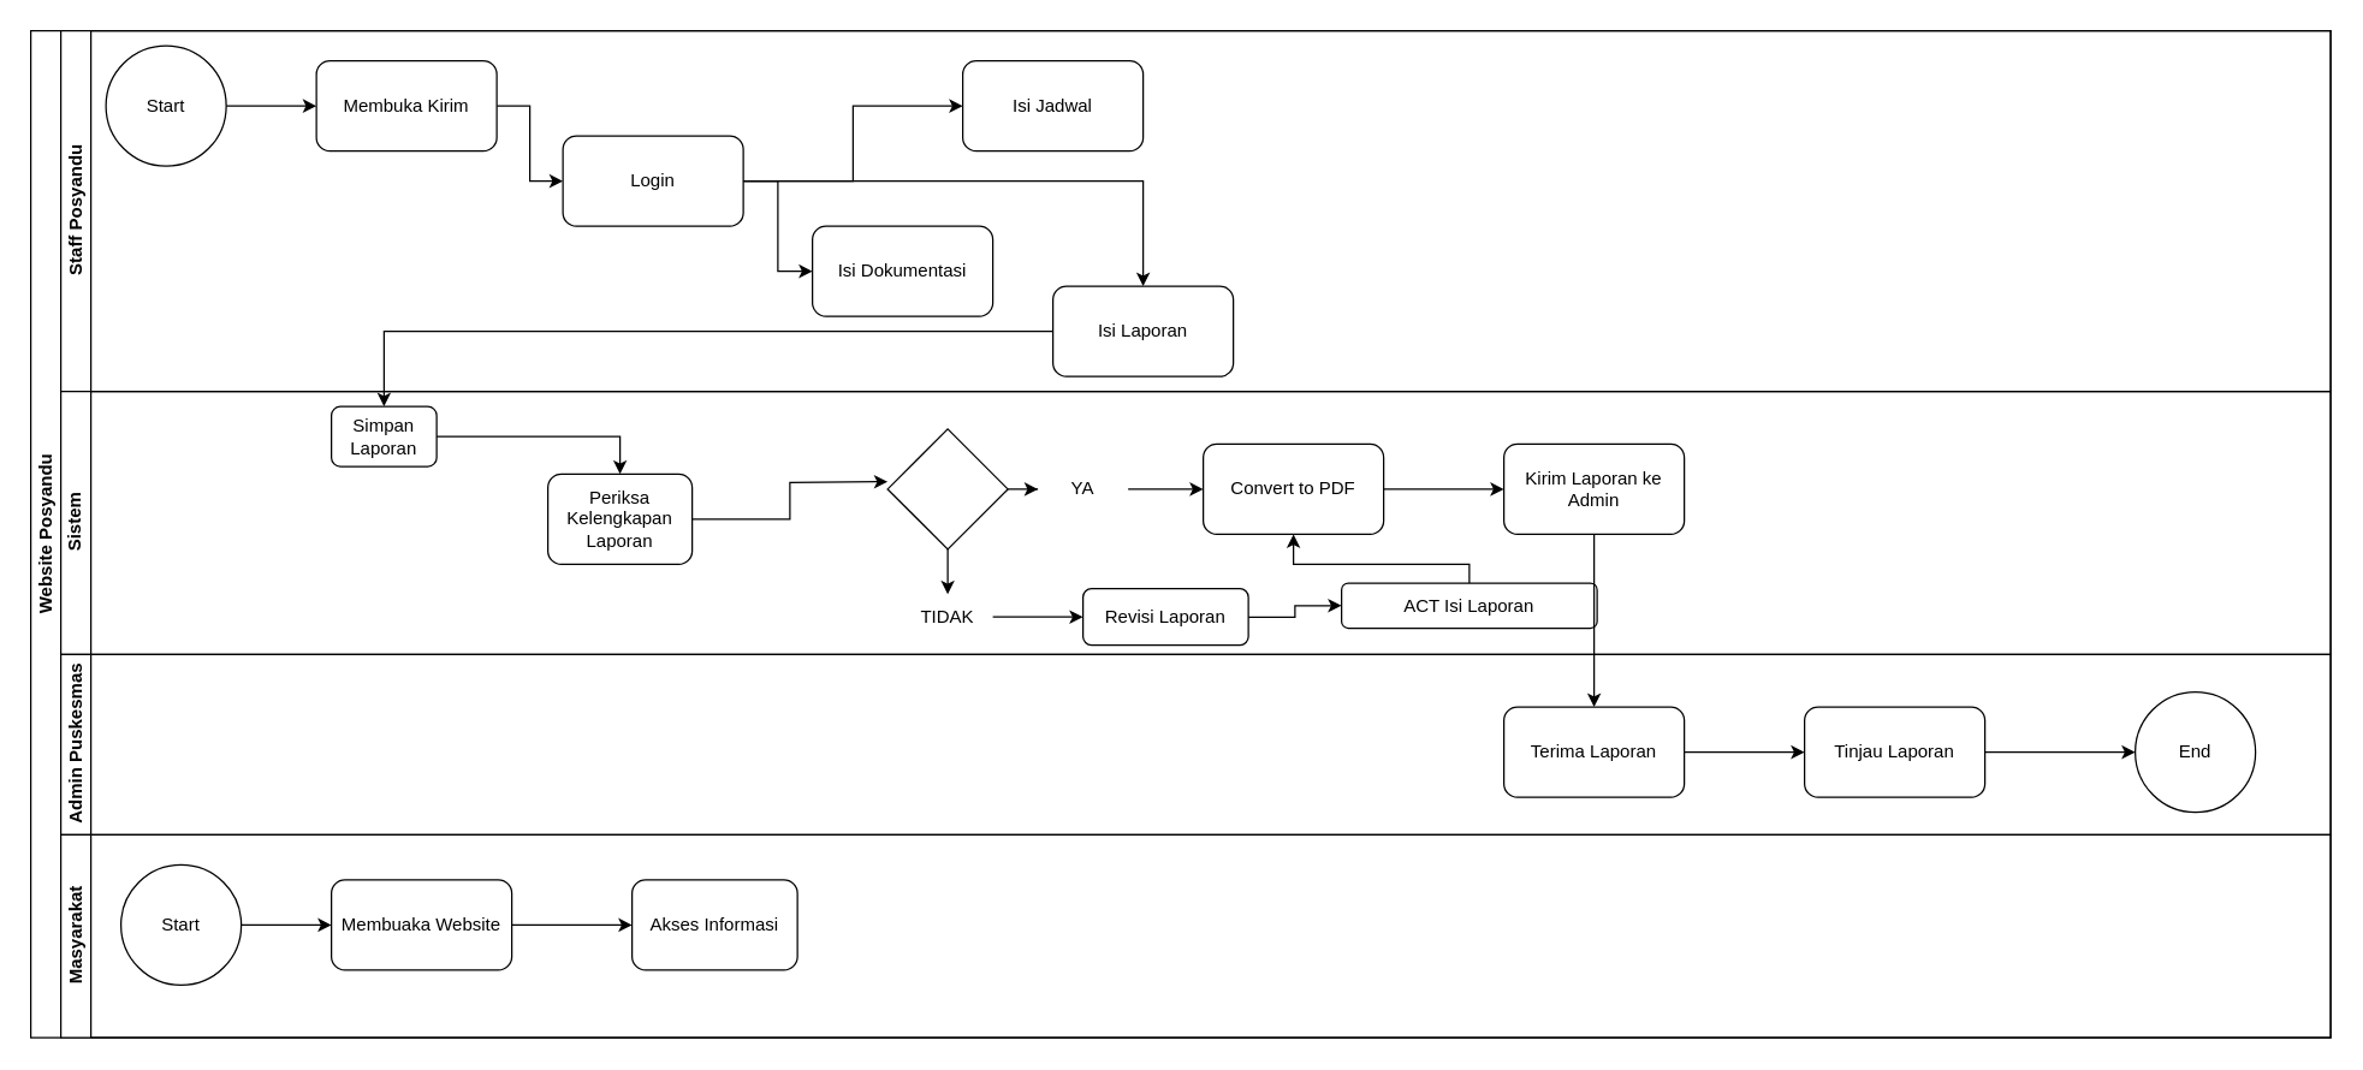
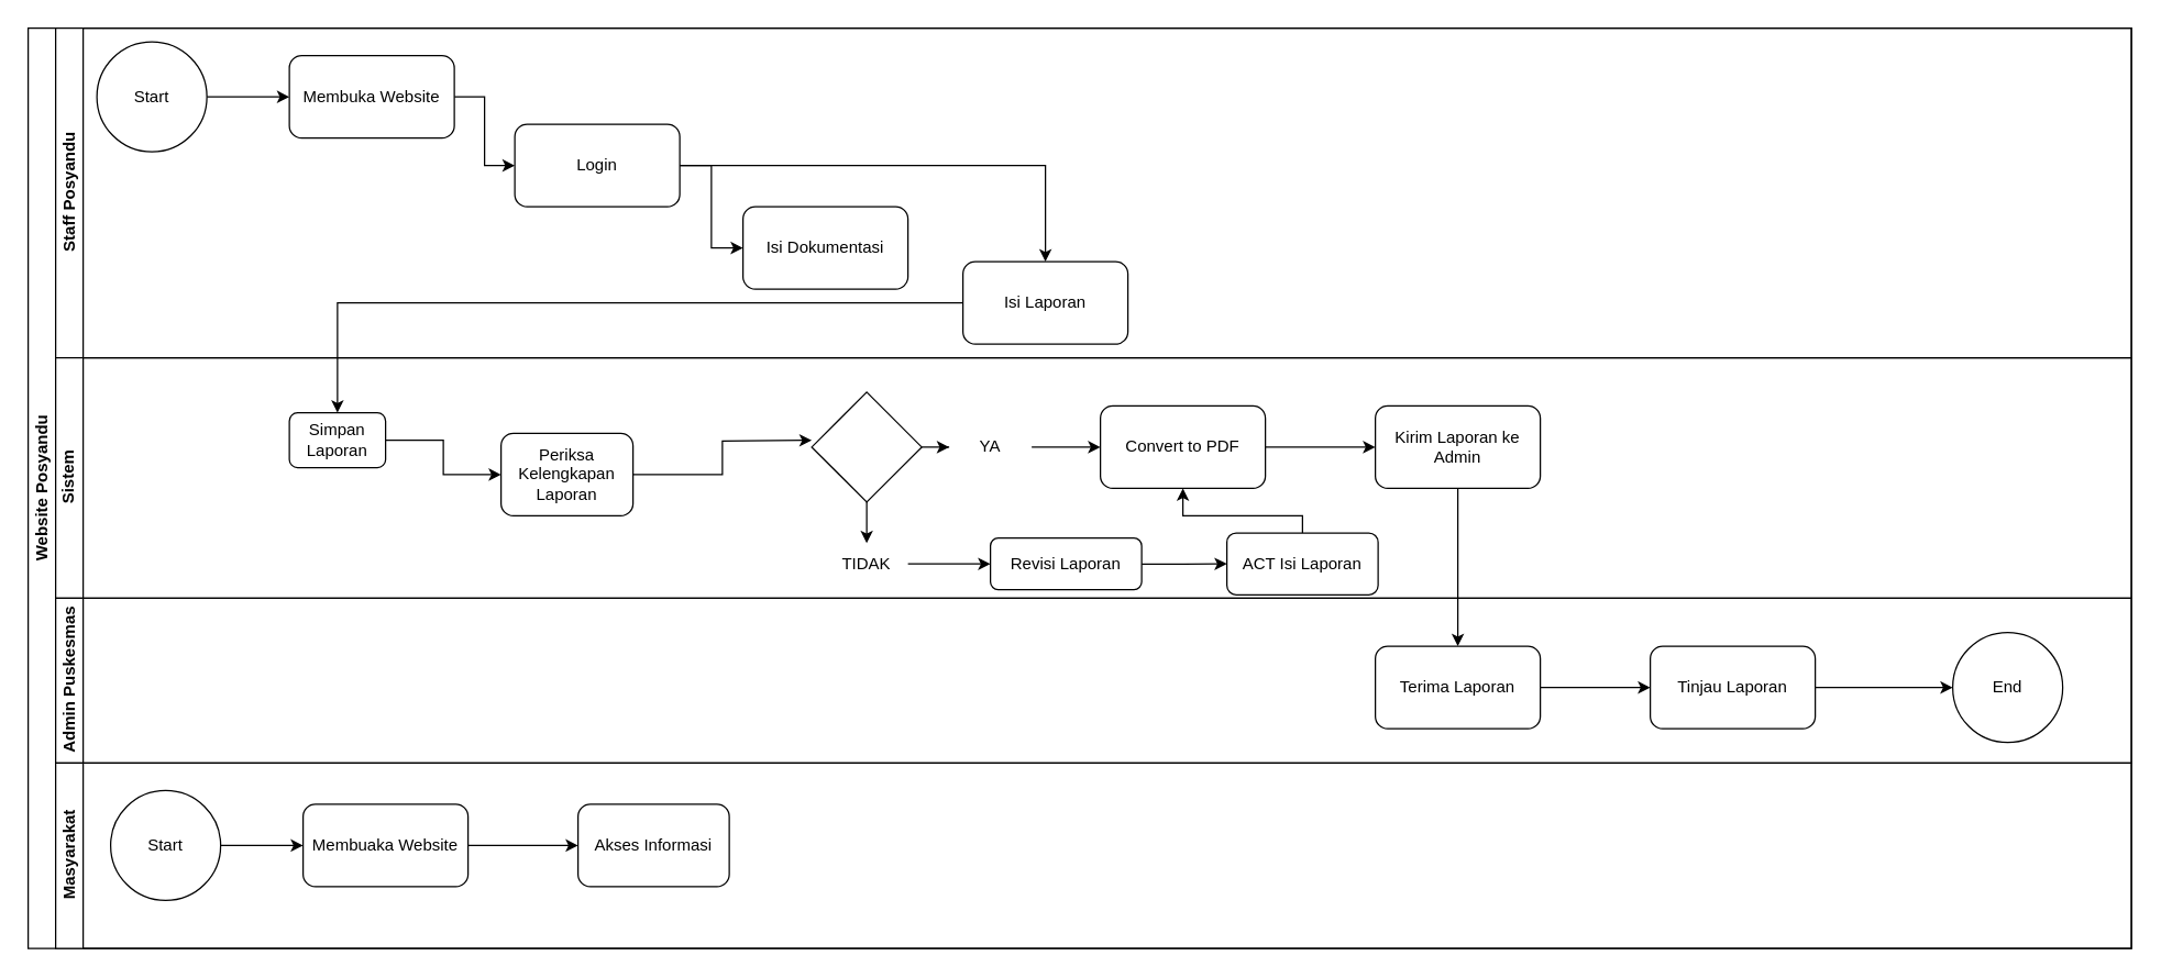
  <mxCell id="0" />
  <mxCell id="1" parent="0" />
  <mxCell id="2" value="Website Posyandu" style="swimlane;html=1;childLayout=stackLayout;resizeParent=1;resizeParentMax=0;horizontal=0;startSize=20;horizontalStack=0;whiteSpace=wrap;" vertex="1" parent="1"><mxGeometry y="20" width="1530" height="670" as="geometry" x="20" /></mxCell>
  <mxCell id="3" value="Staff Posyandu" style="swimlane;html=1;startSize=20;horizontal=0;" vertex="1" parent="2"><mxGeometry x="20" width="1510" height="240" as="geometry" /></mxCell>
  <mxCell id="4" value="" style="edgeStyle=orthogonalEdgeStyle;rounded=0;orthogonalLoop=1;jettySize=auto;html=1;" edge="1" parent="3" source="5" target="7"><mxGeometry relative="1" as="geometry" /></mxCell>
  <mxCell id="5" value="Start" style="ellipse;whiteSpace=wrap;html=1;rounded=1;" vertex="1" parent="3"><mxGeometry x="30" y="10" width="80" height="80" as="geometry" /></mxCell>
  <mxCell id="6" value="" style="edgeStyle=orthogonalEdgeStyle;rounded=0;orthogonalLoop=1;jettySize=auto;html=1;" edge="1" parent="3" source="7" target="10"><mxGeometry relative="1" as="geometry" /></mxCell>
- <mxCell id="7" value="Membuka Kirim" style="whiteSpace=wrap;html=1;rounded=1;" vertex="1" parent="3"><mxGeometry x="170" y="20" width="120" height="60" as="geometry" /></mxCell>
+ <mxCell id="7" value="Membuka Website" style="whiteSpace=wrap;html=1;rounded=1;" vertex="1" parent="3"><mxGeometry x="170" y="20" width="120" height="60" as="geometry" /></mxCell>
  <mxCell id="8" value="" style="edgeStyle=orthogonalEdgeStyle;rounded=0;orthogonalLoop=1;jettySize=auto;html=1;" edge="1" parent="3" source="10" target="11"><mxGeometry relative="1" as="geometry" /></mxCell>
  <mxCell id="9" value="" style="edgeStyle=orthogonalEdgeStyle;rounded=0;orthogonalLoop=1;jettySize=auto;html=1;" edge="1" parent="3" source="10" target="12"><mxGeometry relative="1" as="geometry" /></mxCell>
  <mxCell id="10" value="Login" style="whiteSpace=wrap;html=1;rounded=1;" vertex="1" parent="3"><mxGeometry x="334" y="70" width="120" height="60" as="geometry" /></mxCell>
  <mxCell id="11" value="Isi Laporan" style="whiteSpace=wrap;html=1;rounded=1;" vertex="1" parent="3"><mxGeometry x="660" y="170" width="120" height="60" as="geometry" /></mxCell>
  <mxCell id="12" value="Isi Dokumentasi" style="whiteSpace=wrap;html=1;rounded=1;" vertex="1" parent="3"><mxGeometry x="500" y="130" width="120" height="60" as="geometry" /></mxCell>
- <mxCell id="13" value="Isi Jadwal" style="whiteSpace=wrap;html=1;rounded=1;" vertex="1" parent="3"><mxGeometry x="600" y="20" width="120" height="60" as="geometry" /></mxCell>
- <mxCell id="14" value="" style="edgeStyle=orthogonalEdgeStyle;rounded=0;orthogonalLoop=1;jettySize=auto;html=1;" edge="1" parent="3" source="10" target="13"><mxGeometry relative="1" as="geometry" /></mxCell>
  <mxCell id="15" value="Sistem" style="swimlane;html=1;startSize=20;horizontal=0;" vertex="1" parent="2"><mxGeometry x="20" y="240" width="1510" height="175" as="geometry" /></mxCell>
  <mxCell id="16" value="" style="edgeStyle=orthogonalEdgeStyle;rounded=0;orthogonalLoop=1;jettySize=auto;html=1;" edge="1" parent="15" source="17"><mxGeometry relative="1" as="geometry"><mxPoint x="550" y="60.0" as="targetPoint" /></mxGeometry></mxCell>
  <mxCell id="17" value="Periksa Kelengkapan Laporan" style="rounded=1;whiteSpace=wrap;html=1;" vertex="1" parent="15"><mxGeometry x="324" y="55" width="96" height="60" as="geometry" /></mxCell>
  <mxCell id="18" value="" style="edgeStyle=orthogonalEdgeStyle;rounded=0;orthogonalLoop=1;jettySize=auto;html=1;" edge="1" parent="15" source="19" target="21"><mxGeometry relative="1" as="geometry" /></mxCell>
  <mxCell id="19" value="" style="rhombus;whiteSpace=wrap;html=1;" vertex="1" parent="15"><mxGeometry x="550" y="25" width="80" height="80" as="geometry" /></mxCell>
  <mxCell id="20" value="" style="edgeStyle=orthogonalEdgeStyle;rounded=0;orthogonalLoop=1;jettySize=auto;html=1;" edge="1" parent="15" source="21" target="26"><mxGeometry relative="1" as="geometry" /></mxCell>
  <mxCell id="21" value="YA" style="text;strokeColor=none;align=center;fillColor=none;html=1;verticalAlign=middle;whiteSpace=wrap;rounded=0;" vertex="1" parent="15"><mxGeometry x="650" y="50" width="60" height="30" as="geometry" /></mxCell>
  <mxCell id="22" value="" style="edgeStyle=orthogonalEdgeStyle;rounded=0;orthogonalLoop=1;jettySize=auto;html=1;" edge="1" parent="15" source="23" target="28"><mxGeometry relative="1" as="geometry" /></mxCell>
  <mxCell id="23" value="TIDAK" style="text;strokeColor=none;align=center;fillColor=none;html=1;verticalAlign=middle;whiteSpace=wrap;rounded=0;" vertex="1" parent="15"><mxGeometry x="560" y="135" width="60" height="30" as="geometry" /></mxCell>
  <mxCell id="24" value="" style="edgeStyle=orthogonalEdgeStyle;rounded=0;orthogonalLoop=1;jettySize=auto;html=1;" edge="1" parent="15" source="19" target="23"><mxGeometry relative="1" as="geometry" /></mxCell>
  <mxCell id="25" value="" style="edgeStyle=orthogonalEdgeStyle;rounded=0;orthogonalLoop=1;jettySize=auto;html=1;" edge="1" parent="15" source="26" target="29"><mxGeometry relative="1" as="geometry" /></mxCell>
  <mxCell id="26" value="Convert to PDF" style="rounded=1;whiteSpace=wrap;html=1;" vertex="1" parent="15"><mxGeometry x="760" y="35" width="120" height="60" as="geometry" /></mxCell>
  <mxCell id="27" value="" style="edgeStyle=orthogonalEdgeStyle;rounded=0;orthogonalLoop=1;jettySize=auto;html=1;" edge="1" parent="15" source="28" target="31"><mxGeometry relative="1" as="geometry" /></mxCell>
  <mxCell id="28" value="Revisi Laporan" style="rounded=1;whiteSpace=wrap;html=1;" vertex="1" parent="15"><mxGeometry x="680" y="131.25" width="110" height="37.5" as="geometry" /></mxCell>
  <mxCell id="29" value="Kirim Laporan ke Admin" style="rounded=1;whiteSpace=wrap;html=1;" vertex="1" parent="15"><mxGeometry x="960" y="35" width="120" height="60" as="geometry" /></mxCell>
  <mxCell id="30" value="" style="edgeStyle=orthogonalEdgeStyle;rounded=0;orthogonalLoop=1;jettySize=auto;html=1;entryX=0.5;entryY=1;entryDx=0;entryDy=0;" edge="1" parent="15" source="31" target="26"><mxGeometry relative="1" as="geometry"><Array as="points"><mxPoint x="820" y="115" /></Array></mxGeometry></mxCell>
- <mxCell id="31" value="ACT Isi Laporan" style="rounded=1;whiteSpace=wrap;html=1;" vertex="1" parent="15"><mxGeometry x="852" y="127.5" width="170" height="30" as="geometry" /></mxCell>
- <mxCell id="32" value="Simpan Laporan" style="rounded=1;whiteSpace=wrap;html=1;" vertex="1" parent="15"><mxGeometry x="180" y="10" width="70" height="40" as="geometry" /></mxCell>
+ <mxCell id="31" value="ACT Isi Laporan" style="rounded=1;whiteSpace=wrap;html=1;" vertex="1" parent="15"><mxGeometry x="852" y="127.5" width="110" height="45" as="geometry" /></mxCell>
+ <mxCell id="32" value="Simpan Laporan" style="rounded=1;whiteSpace=wrap;html=1;" vertex="1" parent="15"><mxGeometry x="170" y="40" width="70" height="40" as="geometry" /></mxCell>
  <mxCell id="33" value="" style="edgeStyle=orthogonalEdgeStyle;rounded=0;orthogonalLoop=1;jettySize=auto;html=1;" edge="1" parent="15" source="32" target="17"><mxGeometry relative="1" as="geometry" /></mxCell>
  <mxCell id="34" value="Admin Puskesmas" style="swimlane;html=1;startSize=20;horizontal=0;" vertex="1" parent="2"><mxGeometry x="20" y="415" width="1510" height="120" as="geometry" /></mxCell>
  <mxCell id="35" value="" style="edgeStyle=orthogonalEdgeStyle;rounded=0;orthogonalLoop=1;jettySize=auto;html=1;" edge="1" parent="34" source="36" target="38"><mxGeometry relative="1" as="geometry" /></mxCell>
  <mxCell id="36" value="Terima Laporan" style="whiteSpace=wrap;html=1;rounded=1;" vertex="1" parent="34"><mxGeometry x="960" y="35" width="120" height="60" as="geometry" /></mxCell>
  <mxCell id="37" value="" style="edgeStyle=orthogonalEdgeStyle;rounded=0;orthogonalLoop=1;jettySize=auto;html=1;" edge="1" parent="34" source="38" target="39"><mxGeometry relative="1" as="geometry" /></mxCell>
  <mxCell id="38" value="Tinjau Laporan" style="rounded=1;whiteSpace=wrap;html=1;" vertex="1" parent="34"><mxGeometry x="1160" y="35" width="120" height="60" as="geometry" /></mxCell>
  <mxCell id="39" value="End" style="ellipse;whiteSpace=wrap;html=1;rounded=1;" vertex="1" parent="34"><mxGeometry x="1380" y="25" width="80" height="80" as="geometry" /></mxCell>
  <mxCell id="40" value="Masyarakat" style="swimlane;html=1;startSize=20;horizontal=0;" vertex="1" parent="2"><mxGeometry x="20" y="535" width="1510" height="135" as="geometry" /></mxCell>
  <mxCell id="41" value="" style="edgeStyle=orthogonalEdgeStyle;rounded=0;orthogonalLoop=1;jettySize=auto;html=1;" edge="1" parent="40" source="42" target="44"><mxGeometry relative="1" as="geometry" /></mxCell>
  <mxCell id="42" value="Start" style="ellipse;whiteSpace=wrap;html=1;rounded=1;" vertex="1" parent="40"><mxGeometry x="40" y="20" width="80" height="80" as="geometry" /></mxCell>
  <mxCell id="43" value="" style="edgeStyle=orthogonalEdgeStyle;rounded=0;orthogonalLoop=1;jettySize=auto;html=1;" edge="1" parent="40" source="44" target="45"><mxGeometry relative="1" as="geometry" /></mxCell>
  <mxCell id="44" value="Membuaka Website" style="whiteSpace=wrap;html=1;rounded=1;" vertex="1" parent="40"><mxGeometry x="180" y="30" width="120" height="60" as="geometry" /></mxCell>
  <mxCell id="45" value="Akses Informasi" style="whiteSpace=wrap;html=1;rounded=1;" vertex="1" parent="40"><mxGeometry x="380" y="30" width="110" height="60" as="geometry" /></mxCell>
  <mxCell id="46" value="" style="edgeStyle=orthogonalEdgeStyle;rounded=0;orthogonalLoop=1;jettySize=auto;html=1;" edge="1" parent="2" source="29" target="36"><mxGeometry relative="1" as="geometry" /></mxCell>
  <mxCell id="47" value="" style="edgeStyle=orthogonalEdgeStyle;rounded=0;orthogonalLoop=1;jettySize=auto;html=1;" edge="1" parent="2" source="11" target="32"><mxGeometry relative="1" as="geometry" /></mxCell>
